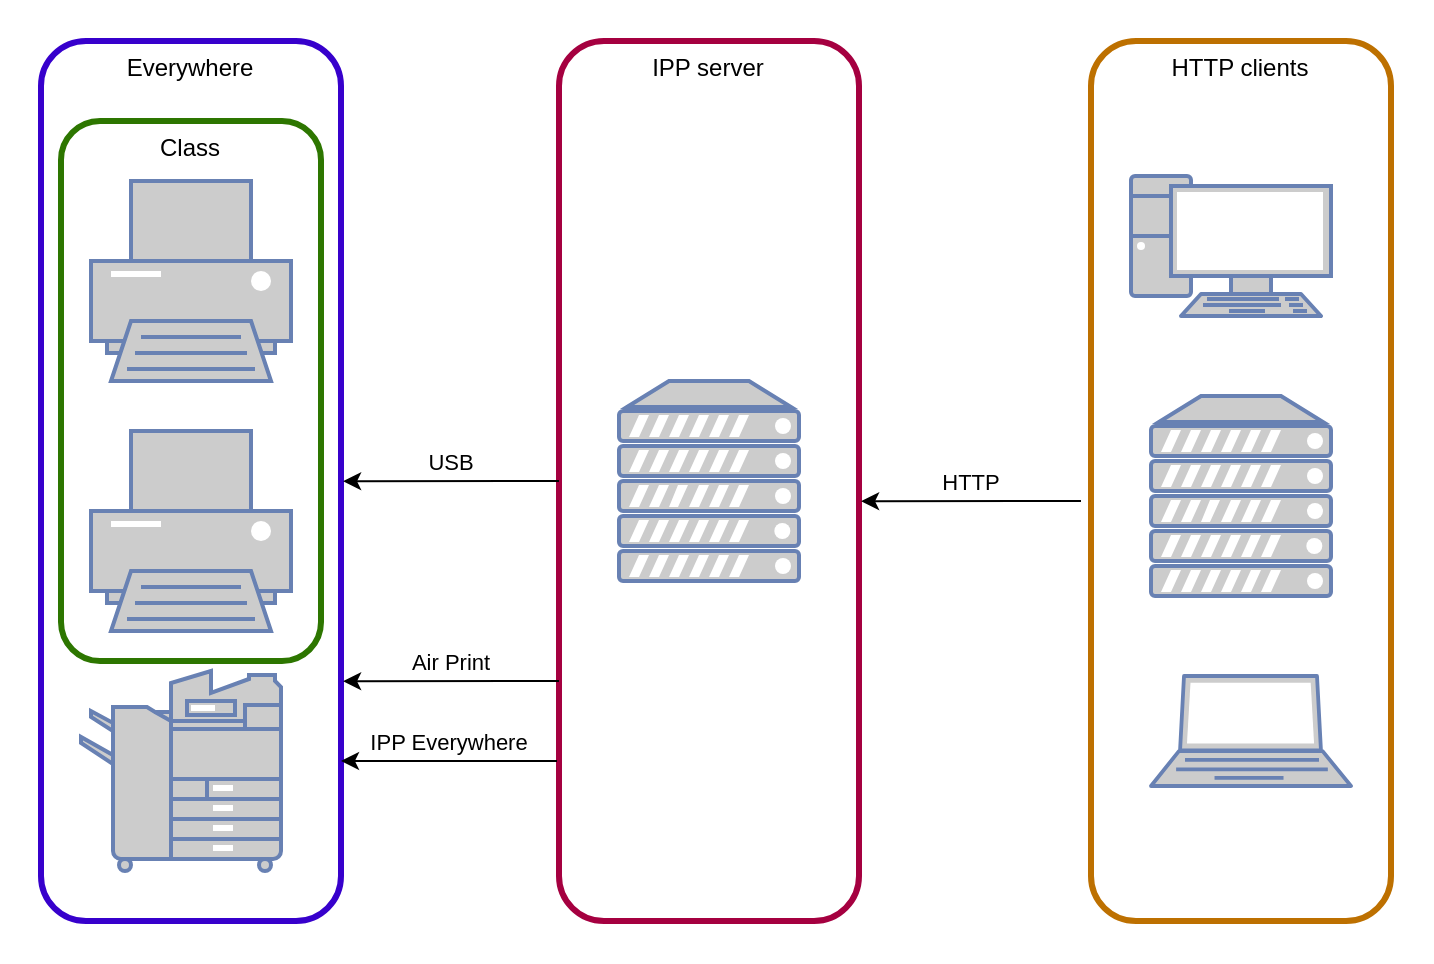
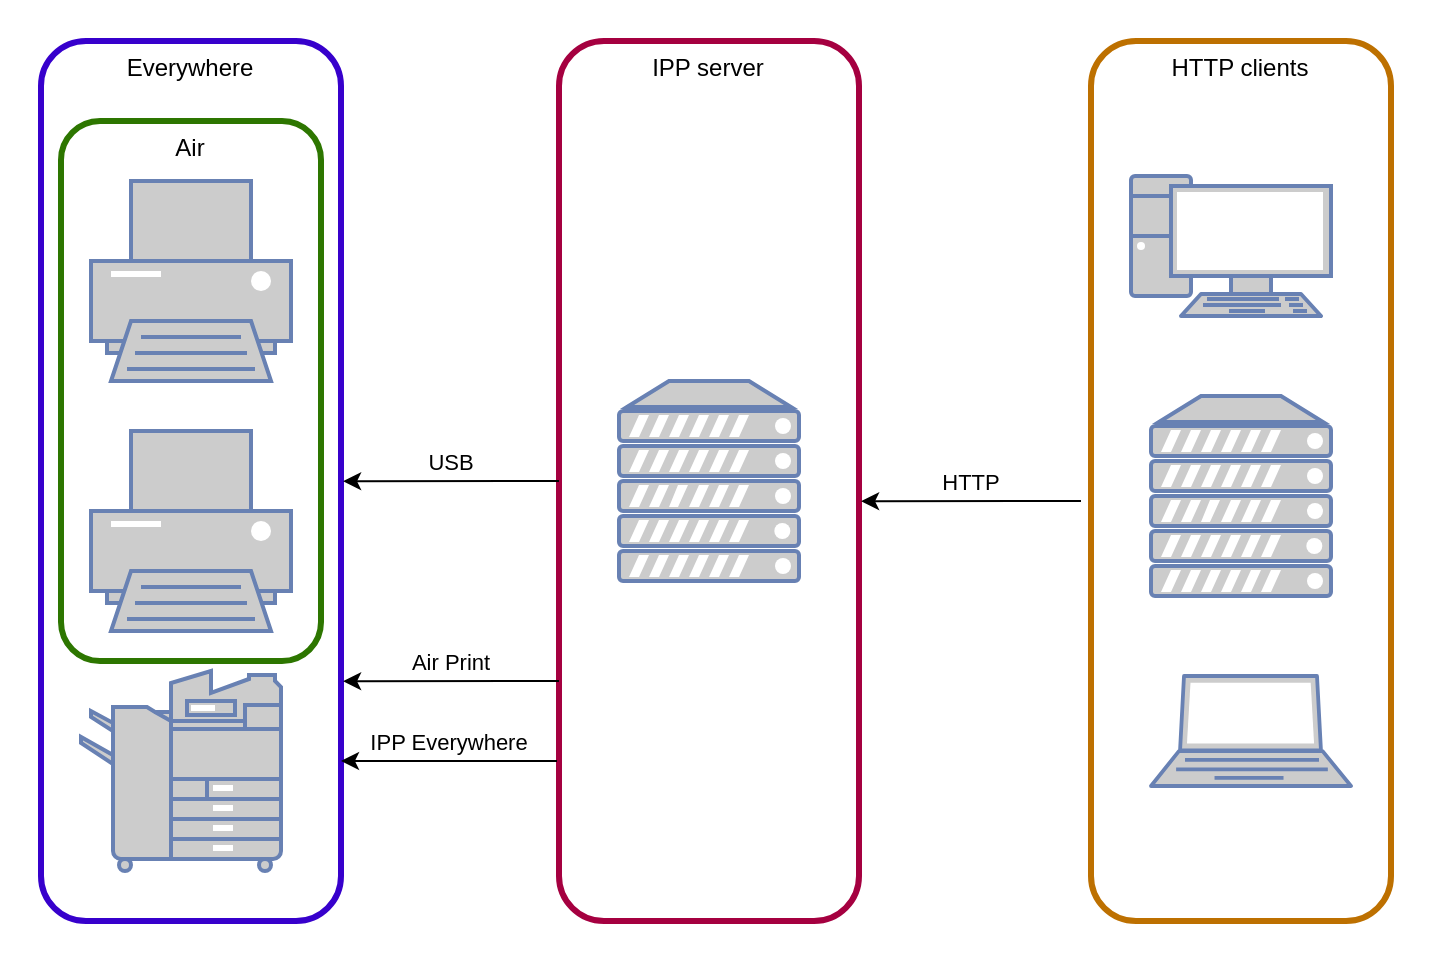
  <mxCell id="0" />
  <mxCell id="1" parent="0" />
  <mxCell id="2" value="" style="fontColor=#0066CC;verticalAlign=top;verticalLabelPosition=bottom;labelPosition=center;align=center;html=1;outlineConnect=0;fillColor=#CCCCCC;strokeColor=#6881B3;gradientColor=none;gradientDirection=north;strokeWidth=2;shape=mxgraph.networks.pc;" vertex="1" parent="1"><mxGeometry x="565" y="87.5" width="100" height="70" as="geometry" /></mxCell>
  <mxCell id="3" value="" style="fontColor=#0066CC;verticalAlign=top;verticalLabelPosition=bottom;labelPosition=center;align=center;html=1;outlineConnect=0;fillColor=#CCCCCC;strokeColor=#6881B3;gradientColor=none;gradientDirection=north;strokeWidth=2;shape=mxgraph.networks.laptop;" vertex="1" parent="1"><mxGeometry x="575" y="337.5" width="100" height="55" as="geometry" /></mxCell>
  <mxCell id="4" value="" style="fontColor=#0066CC;verticalAlign=top;verticalLabelPosition=bottom;labelPosition=center;align=center;html=1;outlineConnect=0;fillColor=#CCCCCC;strokeColor=#6881B3;gradientColor=none;gradientDirection=north;strokeWidth=2;shape=mxgraph.networks.copier;" vertex="1" parent="1"><mxGeometry x="40" y="335" width="100" height="100" as="geometry" /></mxCell>
  <mxCell id="5" value="" style="fontColor=#0066CC;verticalAlign=top;verticalLabelPosition=bottom;labelPosition=center;align=center;html=1;outlineConnect=0;fillColor=#CCCCCC;strokeColor=#6881B3;gradientColor=none;gradientDirection=north;strokeWidth=2;shape=mxgraph.networks.printer;" vertex="1" parent="1"><mxGeometry x="45" y="215" width="100" height="100" as="geometry" /></mxCell>
  <mxCell id="6" value="" style="fontColor=#0066CC;verticalAlign=top;verticalLabelPosition=bottom;labelPosition=center;align=center;html=1;outlineConnect=0;fillColor=#CCCCCC;strokeColor=#6881B3;gradientColor=none;gradientDirection=north;strokeWidth=2;shape=mxgraph.networks.server;" vertex="1" parent="1"><mxGeometry x="575" y="197.5" width="90" height="100" as="geometry" /></mxCell>
  <mxCell id="7" value="" style="fontColor=#0066CC;verticalAlign=top;verticalLabelPosition=bottom;labelPosition=center;align=center;html=1;outlineConnect=0;fillColor=#CCCCCC;strokeColor=#6881B3;gradientColor=none;gradientDirection=north;strokeWidth=2;shape=mxgraph.networks.server;" vertex="1" parent="1"><mxGeometry x="309" y="190" width="90" height="100" as="geometry" /></mxCell>
  <mxCell id="8" value="&lt;font color=&quot;#000000&quot;&gt;Everywhere&lt;/font&gt;" style="rounded=1;whiteSpace=wrap;html=1;fillColor=none;fontColor=#ffffff;strokeColor=#3700CC;strokeWidth=3;verticalAlign=top;pointerEvents=0;" vertex="1" parent="1"><mxGeometry x="20" y="20" width="150" height="440" as="geometry" /></mxCell>
  <mxCell id="9" value="&lt;font color=&quot;#000000&quot;&gt;IPP server&lt;/font&gt;" style="rounded=1;whiteSpace=wrap;html=1;fillColor=none;fontColor=#ffffff;strokeColor=#A50040;strokeWidth=3;verticalAlign=top;" vertex="1" parent="1"><mxGeometry x="279" y="20" width="150" height="440" as="geometry" /></mxCell>
  <mxCell id="10" value="&lt;font color=&quot;#000000&quot;&gt;HTTP clients&lt;/font&gt;" style="rounded=1;whiteSpace=wrap;html=1;fillColor=none;fontColor=#000000;strokeColor=#BD7000;strokeWidth=3;verticalAlign=top;pointerEvents=0;" vertex="1" parent="1"><mxGeometry x="545" y="20" width="150" height="440" as="geometry" /></mxCell>
  <mxCell id="11" value="HTTP" style="endArrow=classic;html=1;rounded=0;entryX=1.007;entryY=0.523;entryDx=0;entryDy=0;entryPerimeter=0;strokeColor=#000000;horizontal=1;verticalAlign=bottom;labelBackgroundColor=none;fontColor=#000000;" edge="1" parent="1" target="9"><mxGeometry width="50" height="50" relative="1" as="geometry"><mxPoint x="540" y="250" as="sourcePoint" /><mxPoint x="430" y="250" as="targetPoint" /></mxGeometry></mxCell>
  <mxCell id="12" value="Air Print" style="endArrow=classic;html=1;rounded=0;entryX=1.007;entryY=0.523;entryDx=0;entryDy=0;entryPerimeter=0;strokeColor=#000000;horizontal=1;verticalAlign=bottom;labelBackgroundColor=none;fontColor=#000000;exitX=-0.007;exitY=0.727;exitDx=0;exitDy=0;exitPerimeter=0;" edge="1" parent="1"><mxGeometry width="50" height="50" relative="1" as="geometry"><mxPoint x="279" y="340" as="sourcePoint" /><mxPoint x="171.05" y="340.12" as="targetPoint" /></mxGeometry></mxCell>
  <mxCell id="13" value="IPP Everywhere" style="endArrow=classic;html=1;rounded=0;entryX=1.007;entryY=0.523;entryDx=0;entryDy=0;entryPerimeter=0;strokeColor=#000000;horizontal=1;verticalAlign=bottom;labelBackgroundColor=none;fontColor=#000000;exitX=-0.007;exitY=0.727;exitDx=0;exitDy=0;exitPerimeter=0;" edge="1" parent="1"><mxGeometry width="50" height="50" relative="1" as="geometry"><mxPoint x="278" y="380" as="sourcePoint" /><mxPoint x="170" y="380" as="targetPoint" /></mxGeometry></mxCell>
  <mxCell id="14" value="USB" style="endArrow=classic;html=1;rounded=0;entryX=1.007;entryY=0.523;entryDx=0;entryDy=0;entryPerimeter=0;strokeColor=#000000;horizontal=1;verticalAlign=bottom;labelBackgroundColor=none;fontColor=#000000;exitX=-0.007;exitY=0.727;exitDx=0;exitDy=0;exitPerimeter=0;" edge="1" parent="1"><mxGeometry width="50" height="50" relative="1" as="geometry"><mxPoint x="279" y="240" as="sourcePoint" /><mxPoint x="171.05" y="240.12" as="targetPoint" /></mxGeometry></mxCell>
  <mxCell id="15" value="" style="fontColor=#0066CC;verticalAlign=top;verticalLabelPosition=bottom;labelPosition=center;align=center;html=1;outlineConnect=0;fillColor=#CCCCCC;strokeColor=#6881B3;gradientColor=none;gradientDirection=north;strokeWidth=2;shape=mxgraph.networks.printer;" vertex="1" parent="1"><mxGeometry x="45" y="90" width="100" height="100" as="geometry" /></mxCell>
- <mxCell id="16" value="&lt;font color=&quot;#000000&quot;&gt;Class&lt;/font&gt;" style="rounded=1;whiteSpace=wrap;html=1;fillColor=none;fontColor=#ffffff;strokeColor=#2D7600;strokeWidth=3;verticalAlign=top;pointerEvents=0;" vertex="1" parent="1"><mxGeometry x="30" y="60" width="130" height="270" as="geometry" /></mxCell>
+ <mxCell id="16" value="&lt;font color=&quot;#000000&quot;&gt;Air&lt;/font&gt;" style="rounded=1;whiteSpace=wrap;html=1;fillColor=none;fontColor=#ffffff;strokeColor=#2D7600;strokeWidth=3;verticalAlign=top;pointerEvents=0;" vertex="1" parent="1"><mxGeometry x="30" y="60" width="130" height="270" as="geometry" /></mxCell>
